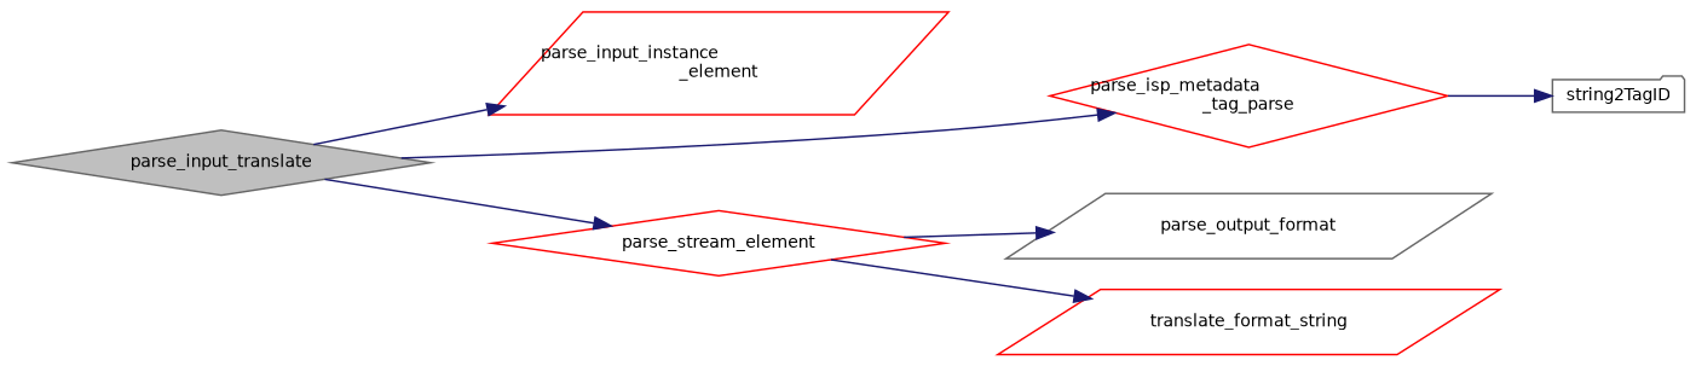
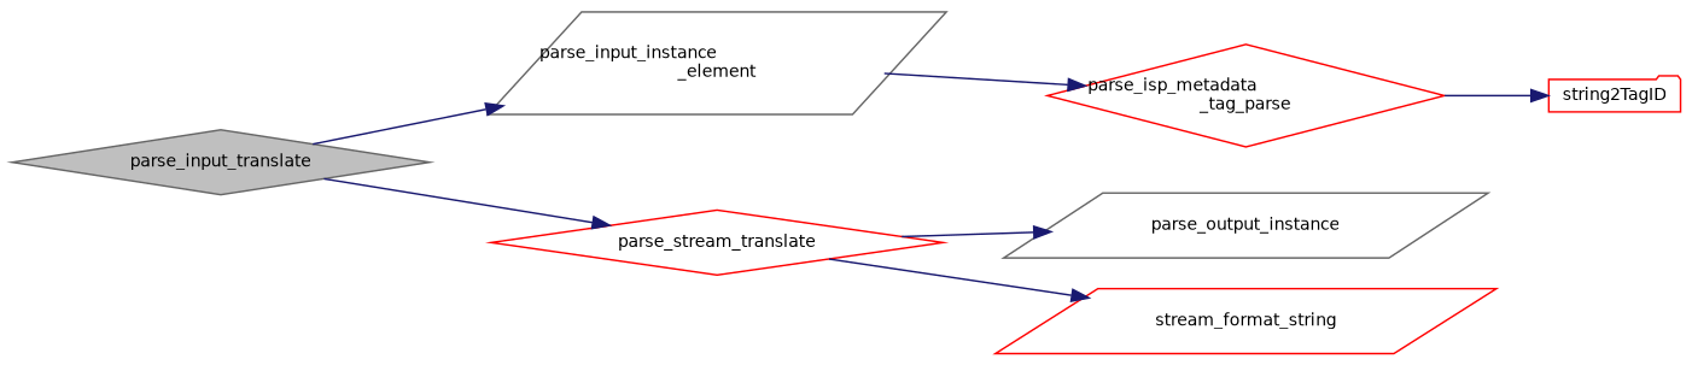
  digraph {
    rankdir=LR
    node [color=red fillcolor=white fontname=Helvetica fontsize=10 shape=diamond style=filled]
    edge [color=midnightblue fontname=Helvetica fontsize=10 labelfontname=Helvetica labelfontsize=10 style=solid]
    n1 [color=gray40 fillcolor=grey75 fontcolor=black height=0.2 label=parse_input_translate width=0.4]
-   n2 [height=0.2 label="parse_input_instance\l_element" shape=parallelogram width=0.4]
+   n2 [color=gray40 height=0.2 label="parse_input_instance\l_element" shape=parallelogram width=0.4]
    n3 [height=0.2 label="parse_isp_metadata\l_tag_parse" width=0.4]
-   n4 [height=0.2 label=parse_stream_element width=0.4]
-   n5 [color=gray40 height=0.2 label=string2TagID shape=folder width=0.4]
-   n6 [color=gray40 height=0.2 label=parse_output_format shape=parallelogram width=0.4]
-   n7 [height=0.2 label=translate_format_string shape=parallelogram width=0.4]
+   n4 [height=0.2 label=parse_stream_translate width=0.4]
+   n5 [height=0.2 label=string2TagID shape=folder width=0.4]
+   n6 [color=gray40 height=0.2 label=parse_output_instance shape=parallelogram width=0.4]
+   n7 [height=0.2 label=stream_format_string shape=parallelogram width=0.4]
    n1 -> n2
-   n1 -> n3
+   n2 -> n3
    n1 -> n4
    n3 -> n5
    n4 -> n6
    n4 -> n7
  }
